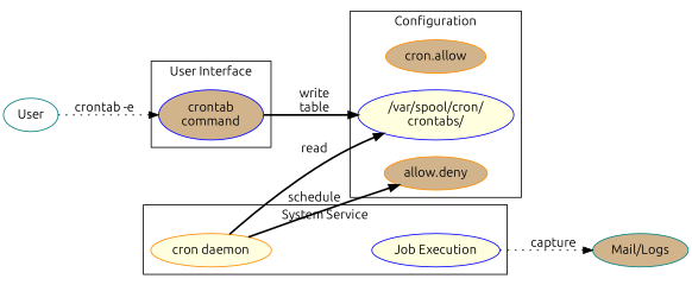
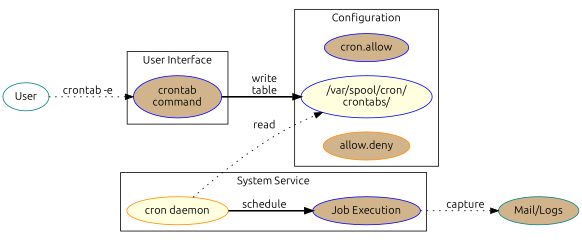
  digraph {
    compound=true
    fontname=Ubuntu
    rankdir=LR
    splines=true
    node [color=darkorange fillcolor=tan fontname=Ubuntu style=filled]
    edge [fontname=Ubuntu style=bold]
-   n1 [label="cron.allow"]
+   n1 [color=blue label="cron.allow"]
    n2 [label="allow.deny"]
    n3 [color=blue fillcolor=lightyellow label="/var/spool/cron/\ncrontabs/"]
    n4 [color=blue label="crontab\ncommand"]
    n5 [fillcolor=lightyellow label="cron daemon"]
-   n6 [color=blue fillcolor=lightyellow label="Job Execution"]
+   n6 [color=blue label="Job Execution"]
    n7 [color=teal label="Mail/Logs"]
    n8 [color=teal fillcolor=white label=User]
    subgraph cluster_1 {
      label=Configuration
      n1
      n2
      n3
    }
    subgraph cluster_2 {
      label="User Interface"
      n4
    }
    subgraph cluster_3 {
      label="System Service"
      n5
      n6
    }
    n4 -> n3 [label="write\ntable"]
-   n5 -> n3 [label=read]
-   n5 -> n2 [label=schedule]
+   n5 -> n3 [label=read style=dotted]
+   n5 -> n6 [label=schedule]
    n6 -> n7 [label=capture style=dotted]
    n8 -> n4 [label="crontab -e" style=dotted]
  }
